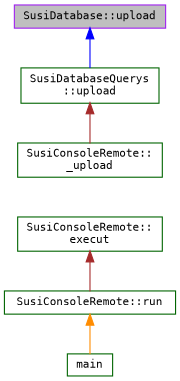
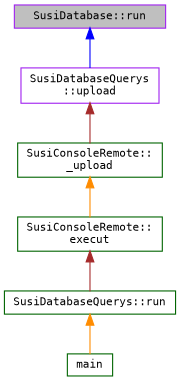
  digraph {
    fontname="DejaVu Sans Mono"
    rankdir=TB
    node [color=darkgreen fillcolor=white fontname="DejaVu Sans Mono" fontsize=10 shape=record style=filled]
    edge [color=brown dir=back fontname="DejaVu Sans Mono" fontsize=10 labelfontname=Helvetica labelfontsize=10 style=solid]
-   n1 [color=purple fillcolor=grey75 fontcolor=black height=0.2 label="SusiDatabase::upload" width=0.4]
-   n2 [height=0.2 label="SusiDatabaseQuerys\l::upload" width=0.4]
+   n1 [color=purple fillcolor=grey75 fontcolor=black height=0.2 label="SusiDatabase::run" width=0.4]
+   n2 [color=purple height=0.2 label="SusiDatabaseQuerys\l::upload" width=0.4]
    n3 [height=0.2 label="SusiConsoleRemote::\l_upload" width=0.4]
    n4 [height=0.2 label="SusiConsoleRemote::\lexecut" width=0.4]
-   n5 [height=0.2 label="SusiConsoleRemote::run" width=0.4]
+   n5 [height=0.2 label="SusiDatabaseQuerys::run" width=0.4]
    n6 [height=0.2 label=main width=0.4]
    n1 -> n2 [color=blue]
    n2 -> n3
+   n3 -> n4 [color=darkorange]
    n4 -> n5
    n5 -> n6 [color=darkorange]
  }
